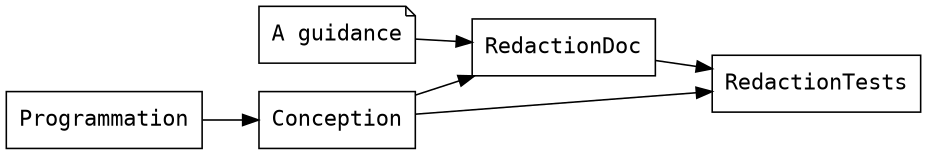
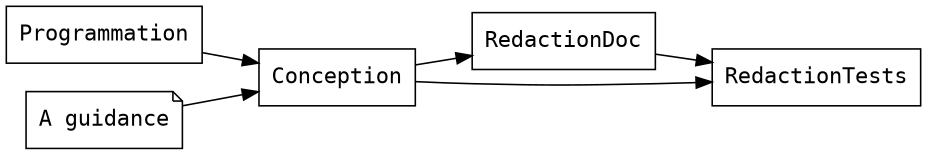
  digraph {
    concentrate=true
    fontname="DejaVu Sans Mono"
    rankdir=LR
    node [fontname="DejaVu Sans Mono" shape=box]
    edge [fontname="DejaVu Sans Mono"]
    Conception
    RedactionDoc
    RedactionTests
    Programmation
    "A guidance" [shape=note]
    Conception -> RedactionDoc
    Conception -> RedactionDoc
    Conception -> RedactionTests
    RedactionDoc -> RedactionTests
    Programmation -> Conception
-   "A guidance" -> RedactionDoc
+   "A guidance" -> Conception
  }
